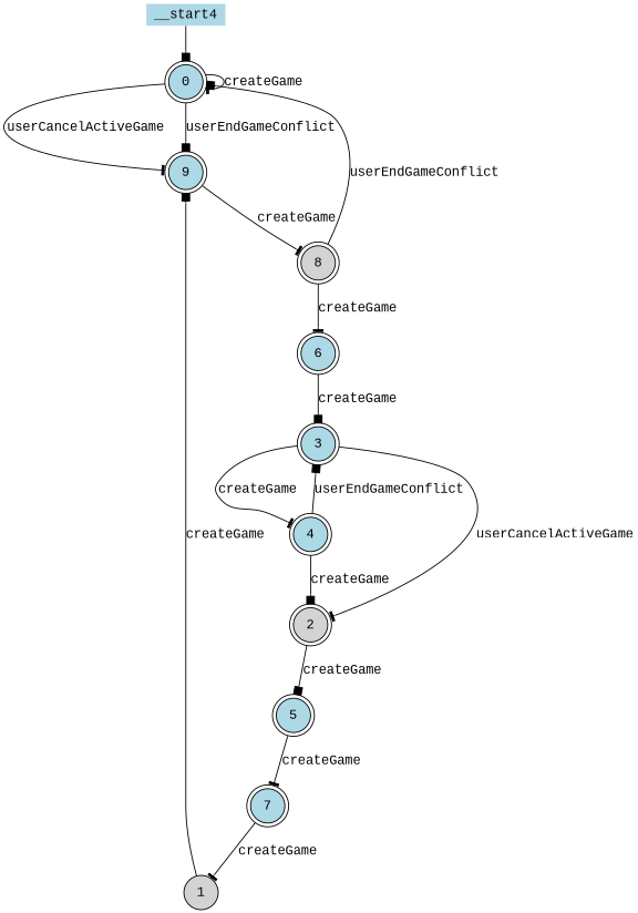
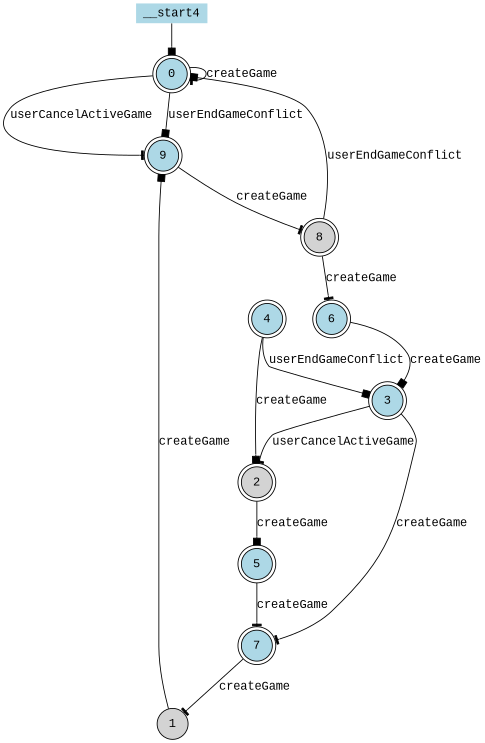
  digraph {
    fontname="Liberation Mono"
    node [fillcolor=lightblue fontname="Liberation Mono" shape=doublecircle style=filled]
    edge [arrowhead=tee fontname="Liberation Mono"]
    n1 [label=0]
    n2 [label=9]
    n3 [fillcolor=lightgrey label=8]
    n4 [fillcolor=lightgrey label=1 shape=circle]
    n5 [fillcolor=lightgrey label=2]
    n6 [label=5]
    n7 [label=7]
    n8 [label=3]
    n9 [label=4]
    n10 [label=6]
    n11 [height=0 label=__start4 shape=none width=0]
    n1 -> n1 [label=createGame]
    n1 -> n2 [label=userCancelActiveGame]
    n1 -> n2 [arrowhead=box label=userEndGameConflict]
    n2 -> n3 [label=createGame]
    n3 -> n1 [arrowhead=box label=userEndGameConflict]
    n3 -> n10 [label=createGame]
    n4 -> n2 [arrowhead=box label=createGame]
    n5 -> n6 [arrowhead=box label=createGame]
    n6 -> n7 [label=createGame]
    n7 -> n4 [label=createGame]
    n8 -> n5 [label=userCancelActiveGame]
-   n8 -> n9 [label=createGame]
+   n8 -> n7 [label=createGame]
    n9 -> n5 [arrowhead=box label=createGame]
    n9 -> n8 [arrowhead=box label=userEndGameConflict]
    n10 -> n8 [arrowhead=box label=createGame]
    n11 -> n1 [arrowhead=box]
  }
